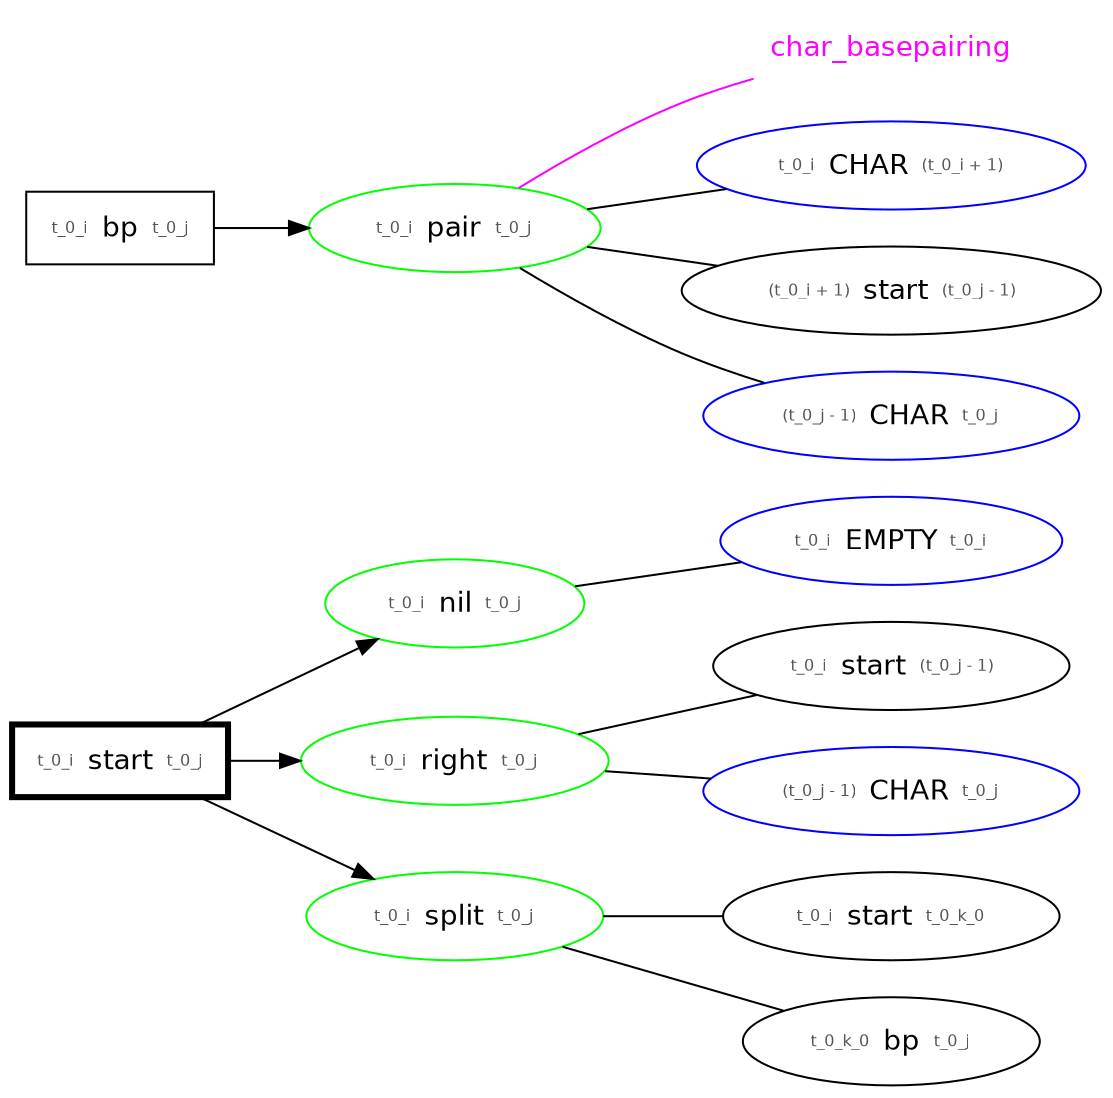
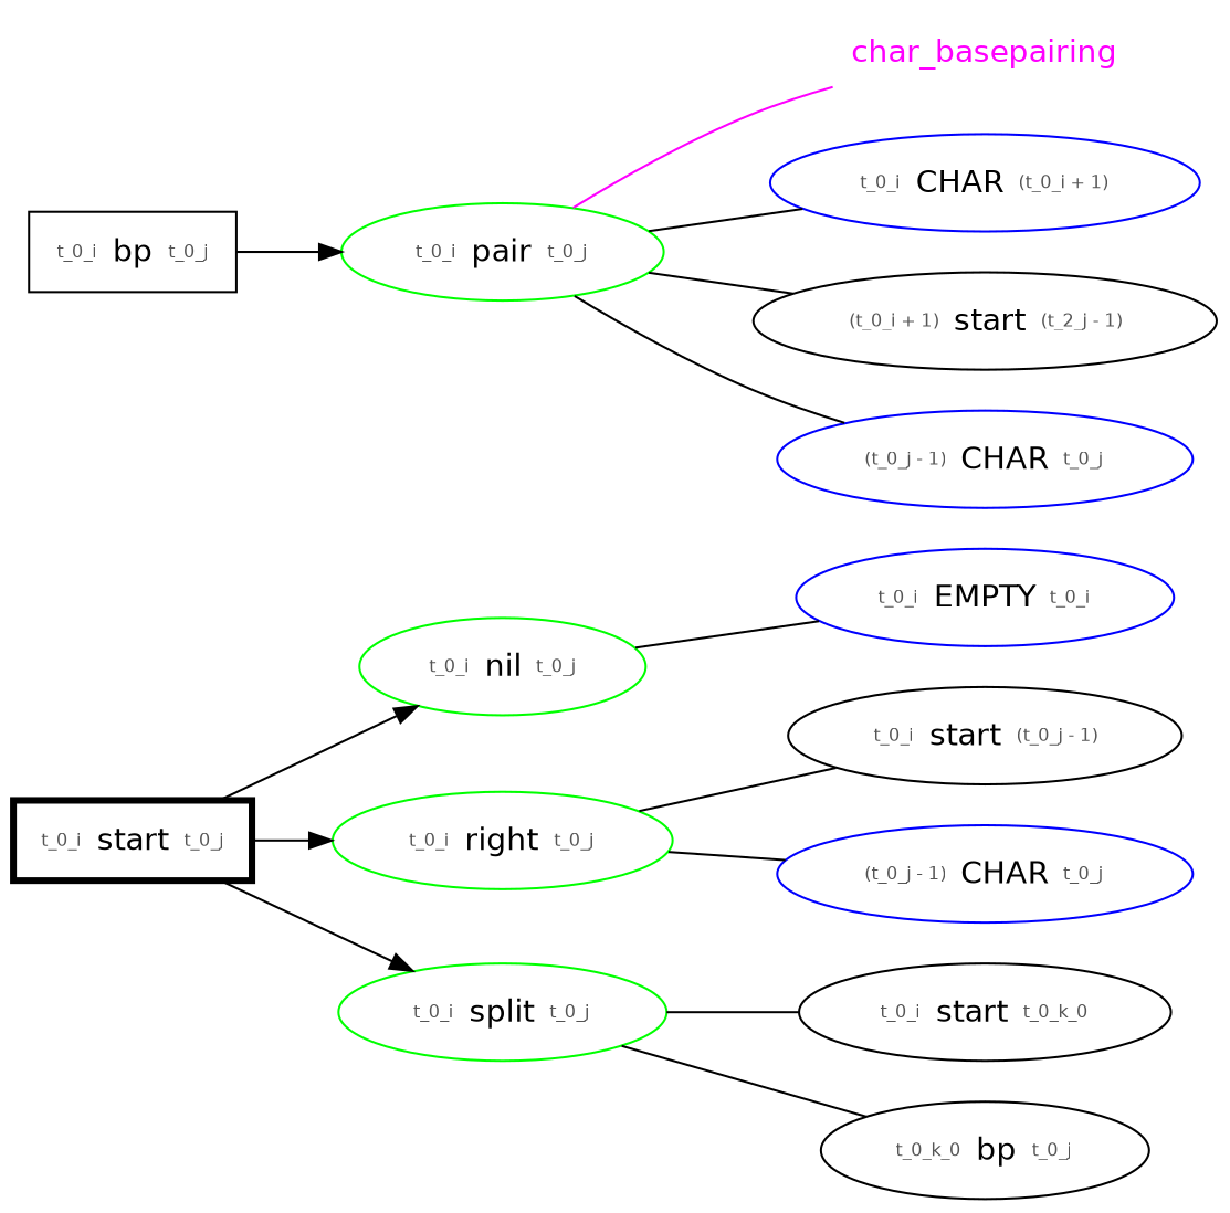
  digraph {
    rankdir=LR
    fontname="DejaVu Sans"
    node [color=black fontname="DejaVu Sans"]
    edge [fontname="DejaVu Sans" arrowhead=none]
    n1 [label=<<table border='0'><tr><td><font point-size='8' color='#555555'>t_0_i</font></td><td>start</td><td><font point-size='8' color='#555555'>t_0_j</font></td></tr></table>> penwidth=3 shape=box]
    n2 [color=green label=<<table border='0'><tr><td><font point-size='8' color='#555555'>t_0_i</font></td><td>nil</td><td><font point-size='8' color='#555555'>t_0_j</font></td></tr></table>>]
    n3 [color=green label=<<table border='0'><tr><td><font point-size='8' color='#555555'>t_0_i</font></td><td>right</td><td><font point-size='8' color='#555555'>t_0_j</font></td></tr></table>>]
    n4 [color=green label=<<table border='0'><tr><td><font point-size='8' color='#555555'>t_0_i</font></td><td>split</td><td><font point-size='8' color='#555555'>t_0_j</font></td></tr></table>>]
    n5 [color=blue label=<<table border='0'><tr><td><font point-size='8' color='#555555'>t_0_i</font></td><td>EMPTY</td><td><font point-size='8' color='#555555'>t_0_i</font></td></tr></table>>]
    n6 [label=<<table border='0'><tr><td><font point-size='8' color='#555555'>t_0_i</font></td><td>start</td><td><font point-size='8' color='#555555'>(t_0_j - 1)</font></td></tr></table>>]
    n7 [color=blue label=<<table border='0'><tr><td><font point-size='8' color='#555555'>(t_0_j - 1)</font></td><td>CHAR</td><td><font point-size='8' color='#555555'>t_0_j</font></td></tr></table>>]
    n8 [label=<<table border='0'><tr><td><font point-size='8' color='#555555'>t_0_i</font></td><td>start</td><td><font point-size='8' color='#555555'>t_0_k_0</font></td></tr></table>>]
    n9 [label=<<table border='0'><tr><td><font point-size='8' color='#555555'>t_0_k_0</font></td><td>bp</td><td><font point-size='8' color='#555555'>t_0_j</font></td></tr></table>>]
    n10 [label=<<table border='0'><tr><td><font point-size='8' color='#555555'>t_0_i</font></td><td>bp</td><td><font point-size='8' color='#555555'>t_0_j</font></td></tr></table>> shape=box]
    n11 [color=green label=<<table border='0'><tr><td><font point-size='8' color='#555555'>t_0_i</font></td><td>pair</td><td><font point-size='8' color='#555555'>t_0_j</font></td></tr></table>>]
    n12 [fontcolor=magenta label=char_basepairing shape=none color=""]
    n13 [color=blue label=<<table border='0'><tr><td><font point-size='8' color='#555555'>t_0_i</font></td><td>CHAR</td><td><font point-size='8' color='#555555'>(t_0_i + 1)</font></td></tr></table>>]
-   n14 [label=<<table border='0'><tr><td><font point-size='8' color='#555555'>(t_0_i + 1)</font></td><td>start</td><td><font point-size='8' color='#555555'>(t_0_j - 1)</font></td></tr></table>>]
+   n14 [label=<<table border='0'><tr><td><font point-size='8' color='#555555'>(t_0_i + 1)</font></td><td>start</td><td><font point-size='8' color='#555555'>(t_2_j - 1)</font></td></tr></table>>]
    n15 [color=blue label=<<table border='0'><tr><td><font point-size='8' color='#555555'>(t_0_j - 1)</font></td><td>CHAR</td><td><font point-size='8' color='#555555'>t_0_j</font></td></tr></table>>]
    n1 -> n2 [arrowhead=""]
    n1 -> n3 [arrowhead=""]
    n1 -> n4 [arrowhead=""]
    n2 -> n5
    n3 -> n6
    n3 -> n7
    n4 -> n8
    n4 -> n9
    n10 -> n11 [arrowhead=""]
    n11 -> n12 [color=magenta]
    n11 -> n13
    n11 -> n14
    n11 -> n15
  }
